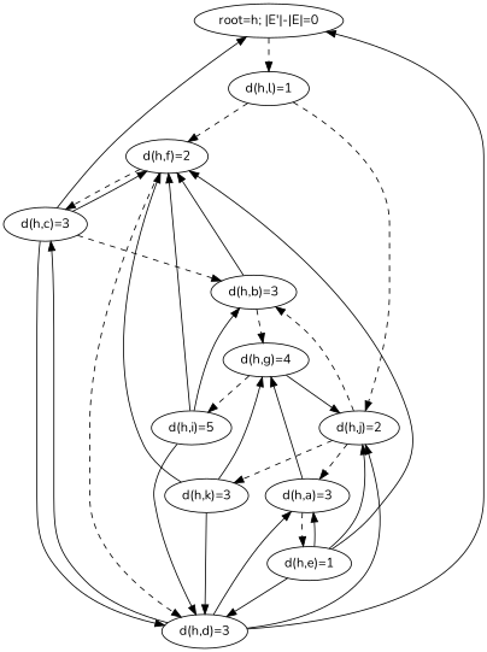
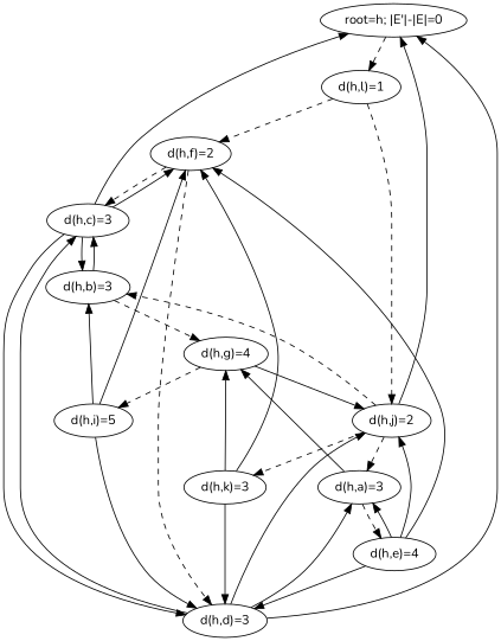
  digraph {
    fontname=Nunito
    node [fontname=Nunito]
    edge [fontname=Nunito]
    n1 [label="root=h; |E'|-|E|=0"]
    n2 [label="d(h,l)=1"]
    n3 [label="d(h,f)=2"]
    n4 [label="d(h,j)=2"]
    n5 [label="d(h,c)=3"]
    n6 [label="d(h,d)=3"]
    n7 [label="d(h,b)=3"]
    n8 [label="d(h,k)=3"]
    n9 [label="d(h,a)=3"]
    n10 [label="d(h,g)=4"]
-   n11 [label="d(h,e)=1"]
+   n11 [label="d(h,e)=4"]
    n12 [label="d(h,i)=5"]
    n1 -> n2 [style=dashed]
    n2 -> n3 [style=dashed]
    n2 -> n4 [style=dashed]
    n3 -> n5 [style=dashed]
    n3 -> n6 [style=dashed]
+   n4 -> n1
    n4 -> n7 [style=dashed]
    n4 -> n8 [style=dashed]
    n4 -> n9 [style=dashed]
    n5 -> n1
    n5 -> n3
    n5 -> n6
-   n5 -> n7 [style=dashed]
+   n5 -> n7
    n6 -> n1
    n6 -> n4
    n6 -> n5
    n6 -> n9
-   n7 -> n3
+   n7 -> n5
    n7 -> n10 [style=dashed]
    n8 -> n3
    n8 -> n6
    n8 -> n10
    n9 -> n10
    n9 -> n11 [style=dashed]
    n10 -> n4
    n10 -> n12 [style=dashed]
    n11 -> n3
    n11 -> n4
    n11 -> n6
    n11 -> n9
    n12 -> n3
    n12 -> n6
    n12 -> n7
  }
